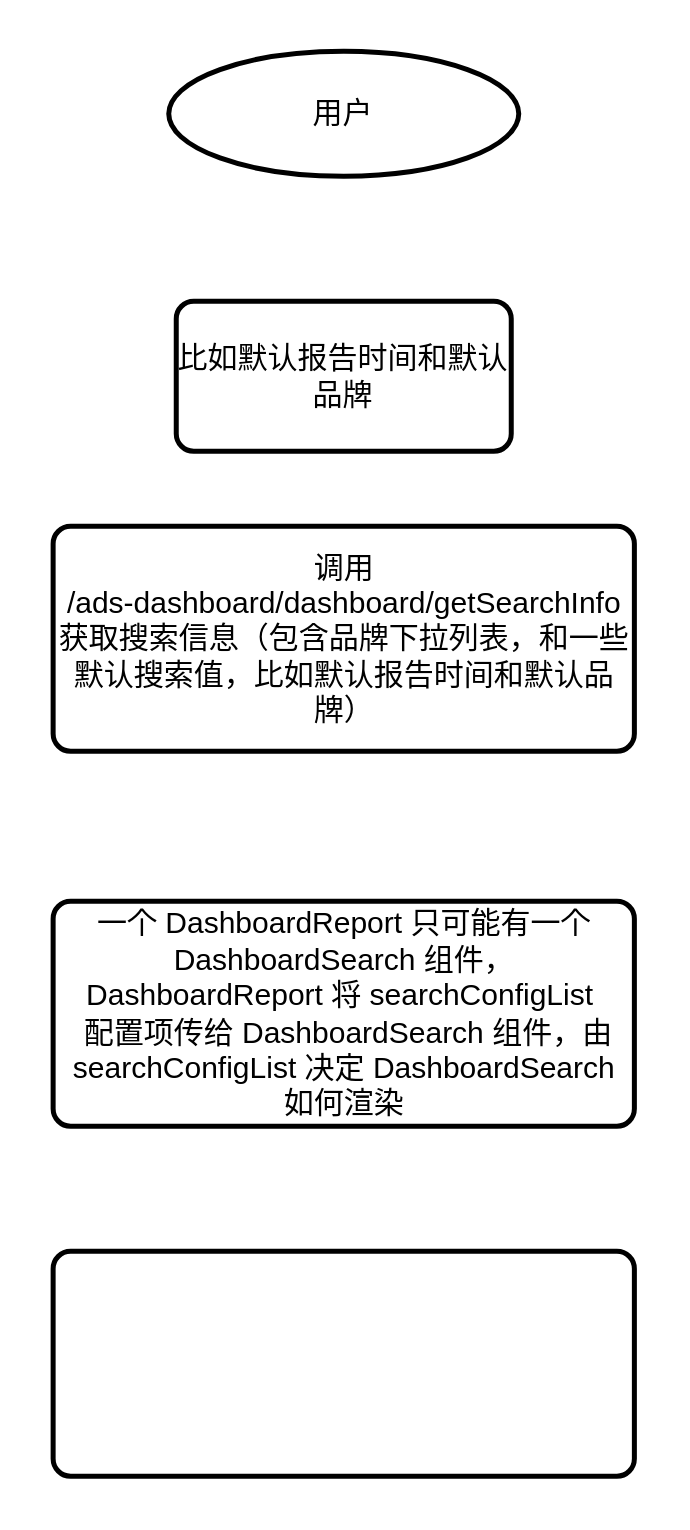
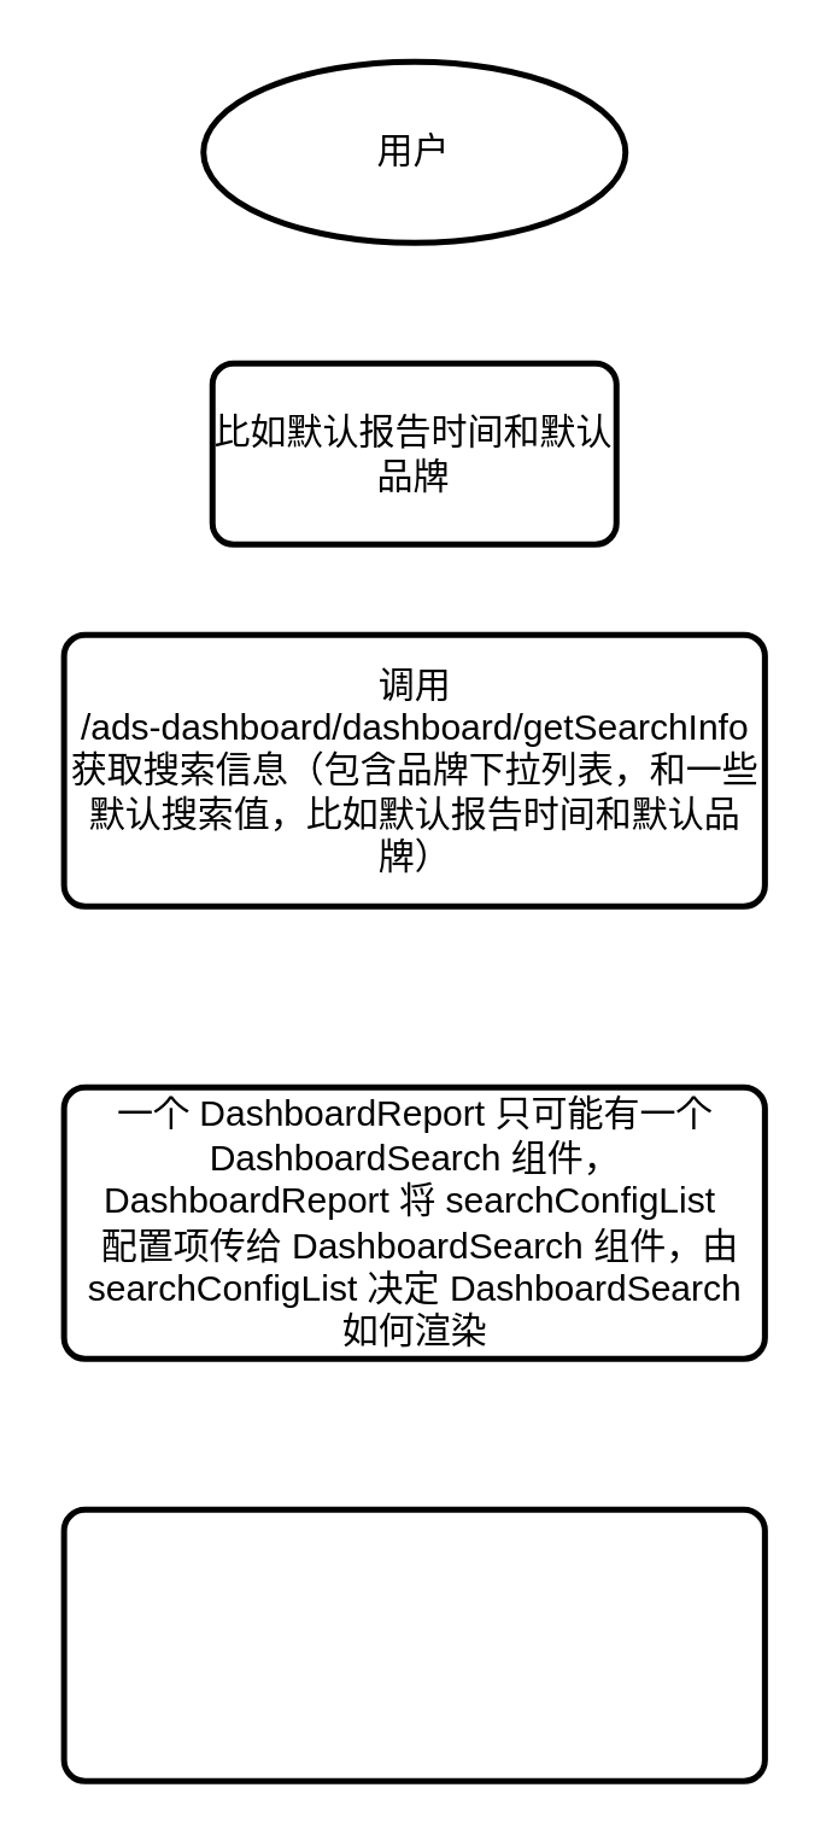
  <mxCell id="0" />
  <mxCell id="1" parent="0" />
- <mxCell id="2" value="用户" style="strokeWidth=2;html=1;shape=mxgraph.flowchart.start_2;whiteSpace=wrap;" vertex="1" parent="1"><mxGeometry x="67" y="20" width="140" height="50" as="geometry" /></mxCell>
+ <mxCell id="2" value="用户" style="strokeWidth=2;html=1;shape=mxgraph.flowchart.start_2;whiteSpace=wrap;" vertex="1" parent="1"><mxGeometry x="67" y="20" width="140" height="60" as="geometry" /></mxCell>
  <mxCell id="3" value="比如默认报告时间和默认品牌" style="rounded=1;whiteSpace=wrap;html=1;absoluteArcSize=1;arcSize=14;strokeWidth=2;" vertex="1" parent="1"><mxGeometry x="70" y="120" width="134" height="60" as="geometry" /></mxCell>
  <mxCell id="4" value="调用 &lt;br&gt;/ads-dashboard/dashboard/getSearchInfo 获取搜索信息（包含品牌下拉列表，和一些默认搜索值，比如默认报告时间和默认品牌）" style="rounded=1;whiteSpace=wrap;html=1;absoluteArcSize=1;arcSize=14;strokeWidth=2;" vertex="1" parent="1"><mxGeometry x="20.75" y="210" width="232.5" height="90" as="geometry" /></mxCell>
  <mxCell id="5" value="一个 DashboardReport 只可能有一个 DashboardSearch 组件， DashboardReport 将 searchConfigList&amp;nbsp;&lt;br&gt;&amp;nbsp;配置项传给 DashboardSearch 组件，由 searchConfigList 决定 DashboardSearch 如何渲染" style="rounded=1;whiteSpace=wrap;html=1;absoluteArcSize=1;arcSize=14;strokeWidth=2;" vertex="1" parent="1"><mxGeometry x="20.75" y="360" width="232.5" height="90" as="geometry" /></mxCell>
  <mxCell id="6" value="" style="rounded=1;whiteSpace=wrap;html=1;absoluteArcSize=1;arcSize=14;strokeWidth=2;" vertex="1" parent="1"><mxGeometry x="20.75" y="500" width="232.5" height="90" as="geometry" /></mxCell>
